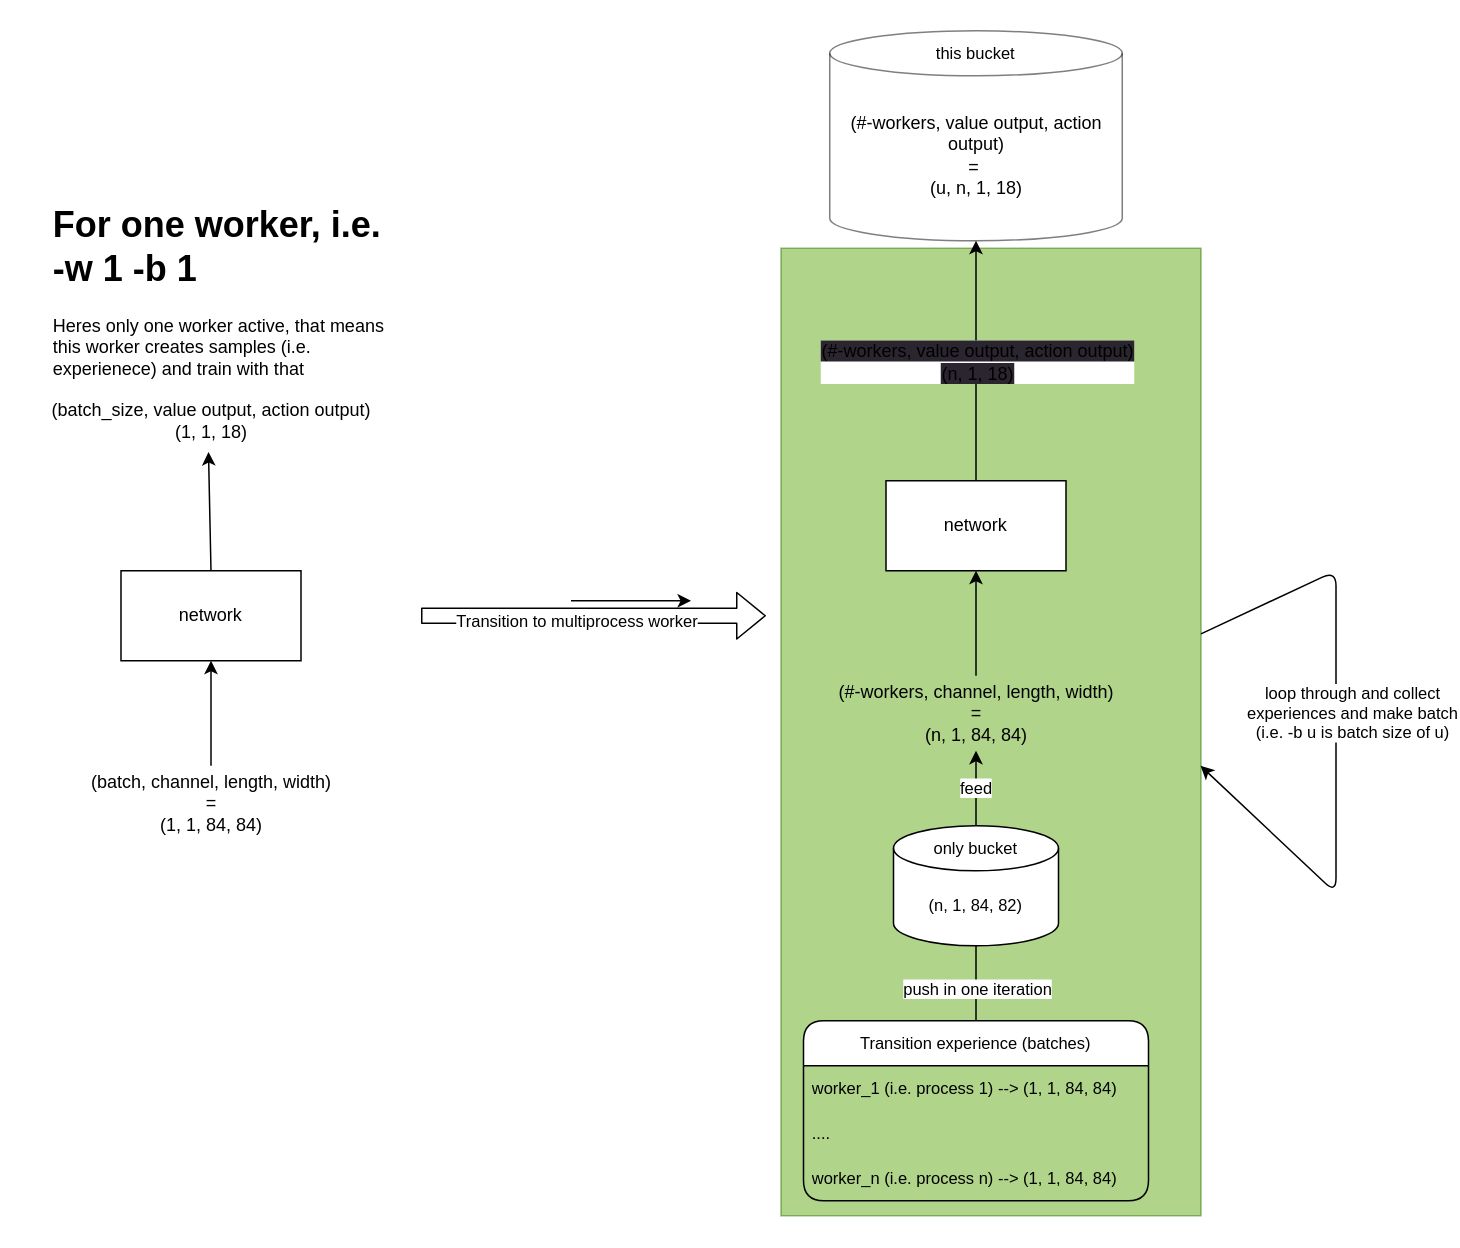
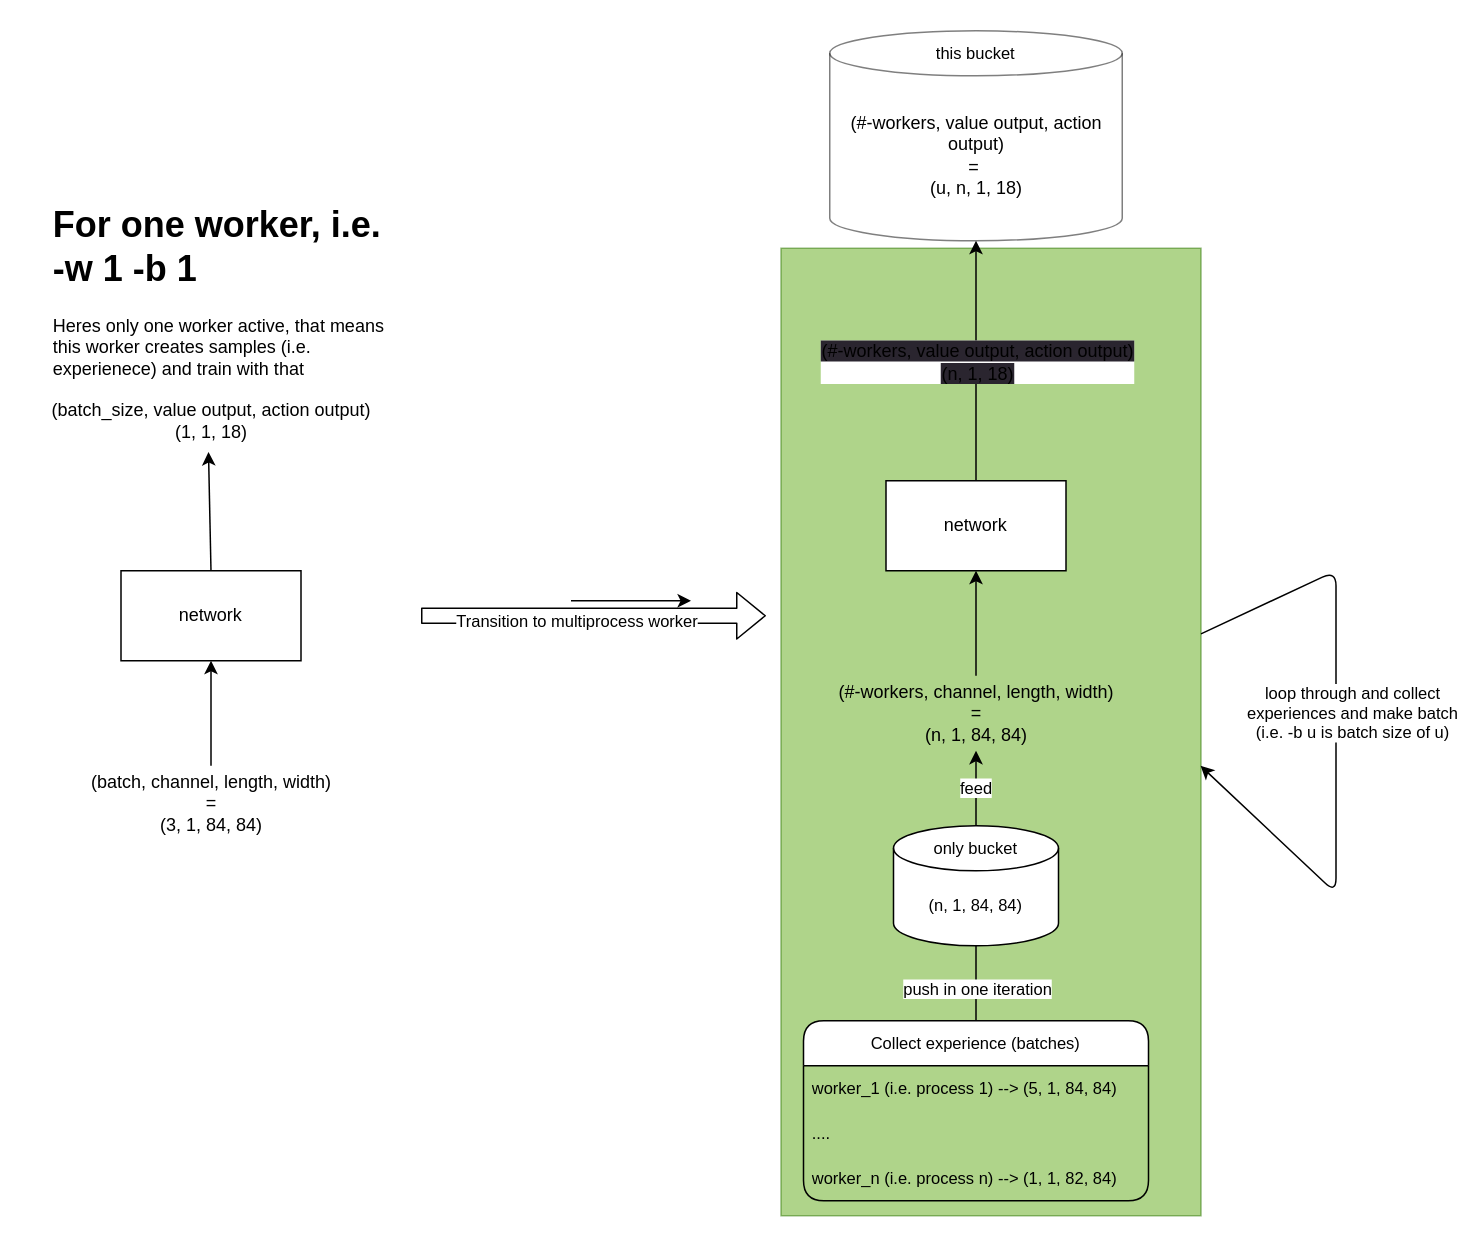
  <mxCell id="0" />
  <mxCell id="1" parent="0" />
  <mxCell id="2" value="" style="rounded=0;whiteSpace=wrap;html=1;fontSize=11;fillColor=#60a917;strokeColor=#2D7600;fontColor=#ffffff;gradientColor=none;opacity=50;" vertex="1" parent="1"><mxGeometry x="520" y="165" width="280" height="645" as="geometry" /></mxCell>
  <mxCell id="3" value="network" style="rounded=0;whiteSpace=wrap;html=1;" vertex="1" parent="1"><mxGeometry x="80" y="380" width="120" height="60" as="geometry" /></mxCell>
  <mxCell id="4" value="" style="endArrow=classic;html=1;entryX=0.5;entryY=1;entryDx=0;entryDy=0;" edge="1" parent="1" target="3"><mxGeometry width="50" height="50" relative="1" as="geometry"><mxPoint x="140" y="510" as="sourcePoint" /><mxPoint x="150" y="460" as="targetPoint" /></mxGeometry></mxCell>
- <mxCell id="5" value="(batch, channel, length, width)&lt;br&gt;=&lt;br&gt;(1, 1, 84, 84)" style="text;html=1;align=center;verticalAlign=middle;resizable=0;points=[];autosize=1;strokeColor=none;fillColor=none;" vertex="1" parent="1"><mxGeometry x="50" y="505" width="180" height="60" as="geometry" /></mxCell>
+ <mxCell id="5" value="(batch, channel, length, width)&lt;br&gt;=&lt;br&gt;(3, 1, 84, 84)" style="text;html=1;align=center;verticalAlign=middle;resizable=0;points=[];autosize=1;strokeColor=none;fillColor=none;" vertex="1" parent="1"><mxGeometry x="50" y="505" width="180" height="60" as="geometry" /></mxCell>
  <mxCell id="6" value="" style="endArrow=classic;html=1;exitX=0.5;exitY=0;exitDx=0;exitDy=0;entryX=0.493;entryY=1.02;entryDx=0;entryDy=0;entryPerimeter=0;" edge="1" parent="1" source="3" target="7"><mxGeometry width="50" height="50" relative="1" as="geometry"><mxPoint x="139.5" y="360" as="sourcePoint" /><mxPoint x="140" y="310" as="targetPoint" /></mxGeometry></mxCell>
  <mxCell id="7" value="(batch_size, value output, action output)&lt;br&gt;(1, 1, 18)" style="text;html=1;align=center;verticalAlign=middle;resizable=0;points=[];autosize=1;strokeColor=none;fillColor=none;" vertex="1" parent="1"><mxGeometry x="20" y="260" width="240" height="40" as="geometry" /></mxCell>
  <mxCell id="8" value="&lt;h1&gt;For one worker, i.e. -w 1 -b 1&lt;/h1&gt;&lt;div&gt;Heres only one worker active, that means this worker creates samples (i.e. experienece) and train with that&lt;/div&gt;" style="text;html=1;strokeColor=none;fillColor=none;spacing=5;spacingTop=-20;whiteSpace=wrap;overflow=hidden;rounded=0;" vertex="1" parent="1"><mxGeometry x="30" y="130" width="230" height="130" as="geometry" /></mxCell>
  <mxCell id="9" value="" style="shape=flexArrow;endArrow=classic;html=1;" edge="1" parent="1"><mxGeometry width="50" height="50" relative="1" as="geometry"><mxPoint x="280" y="410" as="sourcePoint" /><mxPoint x="510" y="410" as="targetPoint" /></mxGeometry></mxCell>
  <mxCell id="10" value="Transition to multiprocess worker" style="edgeLabel;html=1;align=center;verticalAlign=middle;resizable=0;points=[];" vertex="1" connectable="0" parent="9"><mxGeometry x="-0.104" y="-3" relative="1" as="geometry"><mxPoint as="offset" /></mxGeometry></mxCell>
  <mxCell id="11" value="network" style="rounded=0;whiteSpace=wrap;html=1;" vertex="1" parent="1"><mxGeometry x="590" y="320" width="120" height="60" as="geometry" /></mxCell>
  <mxCell id="12" value="" style="endArrow=classic;html=1;entryX=0.5;entryY=1;entryDx=0;entryDy=0;" edge="1" parent="1" target="11"><mxGeometry width="50" height="50" relative="1" as="geometry"><mxPoint x="650" y="450" as="sourcePoint" /><mxPoint x="660" y="400" as="targetPoint" /></mxGeometry></mxCell>
  <mxCell id="13" value="(#-workers, channel, length, width)&lt;br&gt;=&lt;br&gt;(n, 1, 84, 84)" style="text;html=1;align=center;verticalAlign=middle;resizable=0;points=[];autosize=1;strokeColor=none;fillColor=none;" vertex="1" parent="1"><mxGeometry x="545" y="445" width="210" height="60" as="geometry" /></mxCell>
  <mxCell id="14" value="" style="endArrow=classic;html=1;exitX=0.5;exitY=0;exitDx=0;exitDy=0;entryX=0.5;entryY=1;entryDx=0;entryDy=0;entryPerimeter=0;" edge="1" parent="1" source="11" target="26"><mxGeometry width="50" height="50" relative="1" as="geometry"><mxPoint x="649.5" y="300" as="sourcePoint" /><mxPoint x="650" y="250" as="targetPoint" /></mxGeometry></mxCell>
  <mxCell id="15" value="&lt;span style=&quot;font-size: 12px; background-color: rgb(42, 37, 47);&quot;&gt;(#-workers, value output, action output)&lt;/span&gt;&lt;br style=&quot;font-size: 12px; background-color: rgb(42, 37, 47);&quot;&gt;&lt;span style=&quot;font-size: 12px; background-color: rgb(42, 37, 47);&quot;&gt;(n, 1, 18)&lt;/span&gt;" style="edgeLabel;html=1;align=center;verticalAlign=middle;resizable=0;points=[];fontSize=11;" vertex="1" connectable="0" parent="14"><mxGeometry x="0.256" relative="1" as="geometry"><mxPoint y="20" as="offset" /></mxGeometry></mxCell>
  <mxCell id="16" style="edgeStyle=none;html=1;entryX=0.5;entryY=1;entryDx=0;entryDy=0;entryPerimeter=0;fontSize=11;endArrow=none;" edge="1" parent="1" source="18" target="23"><mxGeometry relative="1" as="geometry" /></mxCell>
  <mxCell id="17" value="push in one iteration" style="edgeLabel;html=1;align=center;verticalAlign=middle;resizable=0;points=[];fontSize=11;" vertex="1" connectable="0" parent="16"><mxGeometry x="-0.105" relative="1" as="geometry"><mxPoint as="offset" /></mxGeometry></mxCell>
- <mxCell id="18" value="Transition experience (batches)" style="swimlane;fontStyle=0;childLayout=stackLayout;horizontal=1;startSize=30;horizontalStack=0;resizeParent=1;resizeParentMax=0;resizeLast=0;collapsible=1;marginBottom=0;whiteSpace=wrap;html=1;rounded=1;fontSize=11;" vertex="1" parent="1"><mxGeometry x="535" y="680" width="230" height="120" as="geometry" /></mxCell>
- <mxCell id="19" value="worker_1 (i.e. process 1) --&amp;gt; (1, 1, 84, 84)" style="text;strokeColor=none;fillColor=none;align=left;verticalAlign=middle;spacingLeft=4;spacingRight=4;overflow=hidden;points=[[0,0.5],[1,0.5]];portConstraint=eastwest;rotatable=0;whiteSpace=wrap;html=1;rounded=1;fontSize=11;" vertex="1" parent="18"><mxGeometry y="30" width="230" height="30" as="geometry" /></mxCell>
+ <mxCell id="18" value="Collect experience (batches)" style="swimlane;fontStyle=0;childLayout=stackLayout;horizontal=1;startSize=30;horizontalStack=0;resizeParent=1;resizeParentMax=0;resizeLast=0;collapsible=1;marginBottom=0;whiteSpace=wrap;html=1;rounded=1;fontSize=11;" vertex="1" parent="1"><mxGeometry x="535" y="680" width="230" height="120" as="geometry" /></mxCell>
+ <mxCell id="19" value="worker_1 (i.e. process 1) --&amp;gt; (5, 1, 84, 84)" style="text;strokeColor=none;fillColor=none;align=left;verticalAlign=middle;spacingLeft=4;spacingRight=4;overflow=hidden;points=[[0,0.5],[1,0.5]];portConstraint=eastwest;rotatable=0;whiteSpace=wrap;html=1;rounded=1;fontSize=11;" vertex="1" parent="18"><mxGeometry y="30" width="230" height="30" as="geometry" /></mxCell>
  <mxCell id="20" value="...." style="text;strokeColor=none;fillColor=none;align=left;verticalAlign=middle;spacingLeft=4;spacingRight=4;overflow=hidden;points=[[0,0.5],[1,0.5]];portConstraint=eastwest;rotatable=0;whiteSpace=wrap;html=1;rounded=1;fontSize=11;" vertex="1" parent="18"><mxGeometry y="60" width="230" height="30" as="geometry" /></mxCell>
- <mxCell id="21" value="worker_n (i.e. process n) --&amp;gt; (1, 1, 84, 84)" style="text;strokeColor=none;fillColor=none;align=left;verticalAlign=middle;spacingLeft=4;spacingRight=4;overflow=hidden;points=[[0,0.5],[1,0.5]];portConstraint=eastwest;rotatable=0;whiteSpace=wrap;html=1;rounded=1;fontSize=11;" vertex="1" parent="18"><mxGeometry y="90" width="230" height="30" as="geometry" /></mxCell>
+ <mxCell id="21" value="worker_n (i.e. process n) --&amp;gt; (1, 1, 82, 84)" style="text;strokeColor=none;fillColor=none;align=left;verticalAlign=middle;spacingLeft=4;spacingRight=4;overflow=hidden;points=[[0,0.5],[1,0.5]];portConstraint=eastwest;rotatable=0;whiteSpace=wrap;html=1;rounded=1;fontSize=11;" vertex="1" parent="18"><mxGeometry y="90" width="230" height="30" as="geometry" /></mxCell>
  <mxCell id="22" value="feed" style="edgeStyle=none;html=1;entryX=0.5;entryY=0.917;entryDx=0;entryDy=0;entryPerimeter=0;fontSize=11;" edge="1" parent="1" source="23" target="13"><mxGeometry relative="1" as="geometry" /></mxCell>
- <mxCell id="23" value="(n, 1, 84, 82)" style="shape=cylinder3;whiteSpace=wrap;html=1;boundedLbl=1;backgroundOutline=1;size=15;rounded=1;fontSize=11;" vertex="1" parent="1"><mxGeometry x="595" y="550" width="110" height="80" as="geometry" /></mxCell>
+ <mxCell id="23" value="(n, 1, 84, 84)" style="shape=cylinder3;whiteSpace=wrap;html=1;boundedLbl=1;backgroundOutline=1;size=15;rounded=1;fontSize=11;" vertex="1" parent="1"><mxGeometry x="595" y="550" width="110" height="80" as="geometry" /></mxCell>
  <mxCell id="24" style="edgeStyle=none;html=1;entryX=0.999;entryY=0.535;entryDx=0;entryDy=0;entryPerimeter=0;fontSize=11;" edge="1" parent="1" source="2" target="2"><mxGeometry relative="1" as="geometry"><Array as="points"><mxPoint x="890" y="380" /></Array></mxGeometry></mxCell>
  <mxCell id="25" value="loop through and collect &lt;br&gt;experiences and make batch&lt;br&gt;(i.e. -b u is batch size of u)" style="edgeLabel;html=1;align=center;verticalAlign=middle;resizable=0;points=[];fontSize=11;" vertex="1" connectable="0" parent="24"><mxGeometry x="0.011" y="-1" relative="1" as="geometry"><mxPoint x="11" y="-28" as="offset" /></mxGeometry></mxCell>
  <mxCell id="26" value="&lt;span style=&quot;font-size: 12px;&quot;&gt;(#-workers, value output, action output)&lt;/span&gt;&lt;span style=&quot;font-size: 12px;&quot;&gt;&lt;br&gt;=&amp;nbsp;&lt;br&gt;&lt;/span&gt;&lt;span style=&quot;font-size: 12px;&quot;&gt;(u, n, 1, 18)&lt;/span&gt;&lt;span style=&quot;font-size: 12px;&quot;&gt;&lt;br&gt;&lt;/span&gt;" style="shape=cylinder3;whiteSpace=wrap;html=1;boundedLbl=1;backgroundOutline=1;size=15;rounded=1;fontSize=11;gradientColor=none;opacity=50;" vertex="1" parent="1"><mxGeometry x="552.5" y="20" width="195" height="140" as="geometry" /></mxCell>
  <mxCell id="27" value="only bucket" style="text;html=1;strokeColor=none;fillColor=none;align=center;verticalAlign=middle;whiteSpace=wrap;rounded=0;fontSize=11;opacity=50;" vertex="1" parent="1"><mxGeometry x="600" y="550" width="100" height="30" as="geometry" /></mxCell>
  <mxCell id="28" value="this bucket" style="text;html=1;strokeColor=none;fillColor=none;align=center;verticalAlign=middle;whiteSpace=wrap;rounded=0;fontSize=11;opacity=50;" vertex="1" parent="1"><mxGeometry x="600" y="20" width="100" height="30" as="geometry" /></mxCell>
  <mxCell id="29" value="" style="edgeStyle=none;orthogonalLoop=1;jettySize=auto;html=1;fontSize=11;" edge="1" parent="1"><mxGeometry width="80" relative="1" as="geometry"><mxPoint x="380" y="400" as="sourcePoint" /><mxPoint x="460" y="400" as="targetPoint" /><Array as="points" /></mxGeometry></mxCell>
